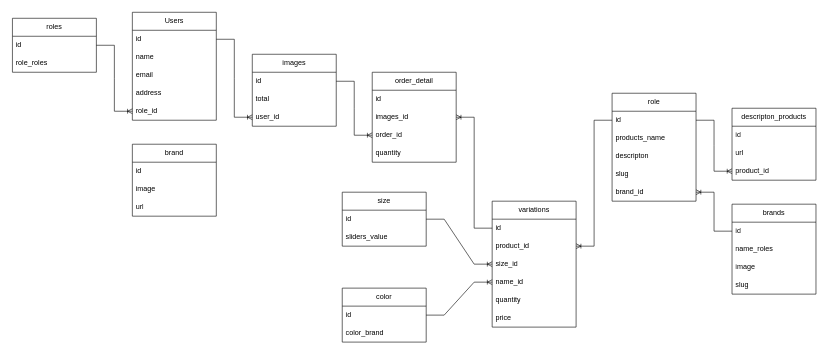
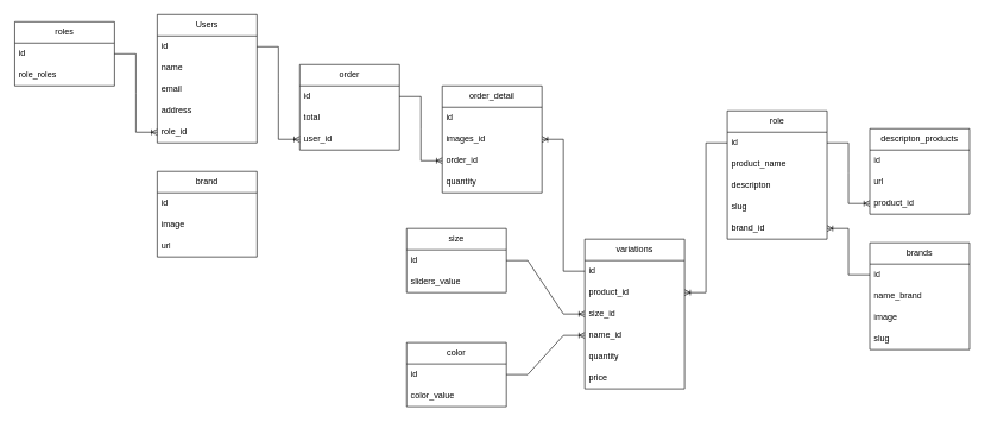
  <mxCell id="0" />
  <mxCell id="1" parent="0" />
  <mxCell id="2" value="Users" style="swimlane;fontStyle=0;childLayout=stackLayout;horizontal=1;startSize=30;horizontalStack=0;resizeParent=1;resizeParentMax=0;resizeLast=0;collapsible=1;marginBottom=0;whiteSpace=wrap;html=1;" parent="1" vertex="1"><mxGeometry x="220" y="20" width="140" height="180" as="geometry"><mxRectangle x="60" y="50" width="70" height="30" as="alternateBounds" /></mxGeometry></mxCell>
  <mxCell id="3" value="id" style="text;strokeColor=none;fillColor=none;align=left;verticalAlign=middle;spacingLeft=4;spacingRight=4;overflow=hidden;points=[[0,0.5],[1,0.5]];portConstraint=eastwest;rotatable=0;whiteSpace=wrap;html=1;shadow=0;" parent="2" vertex="1"><mxGeometry y="30" width="140" height="30" as="geometry" /></mxCell>
  <mxCell id="4" value="name" style="text;strokeColor=none;fillColor=none;align=left;verticalAlign=middle;spacingLeft=4;spacingRight=4;overflow=hidden;points=[[0,0.5],[1,0.5]];portConstraint=eastwest;rotatable=0;whiteSpace=wrap;html=1;" parent="2" vertex="1"><mxGeometry y="60" width="140" height="30" as="geometry" /></mxCell>
  <mxCell id="5" value="email" style="text;strokeColor=none;fillColor=none;align=left;verticalAlign=middle;spacingLeft=4;spacingRight=4;overflow=hidden;points=[[0,0.5],[1,0.5]];portConstraint=eastwest;rotatable=0;whiteSpace=wrap;html=1;" parent="2" vertex="1"><mxGeometry y="90" width="140" height="30" as="geometry" /></mxCell>
  <mxCell id="6" value="address" style="text;strokeColor=none;fillColor=none;align=left;verticalAlign=middle;spacingLeft=4;spacingRight=4;overflow=hidden;points=[[0,0.5],[1,0.5]];portConstraint=eastwest;rotatable=0;whiteSpace=wrap;html=1;" parent="2" vertex="1"><mxGeometry y="120" width="140" height="30" as="geometry" /></mxCell>
  <mxCell id="7" value="role_id" style="text;strokeColor=none;fillColor=none;align=left;verticalAlign=middle;spacingLeft=4;spacingRight=4;overflow=hidden;points=[[0,0.5],[1,0.5]];portConstraint=eastwest;rotatable=0;whiteSpace=wrap;html=1;" parent="2" vertex="1"><mxGeometry y="150" width="140" height="30" as="geometry" /></mxCell>
  <mxCell id="8" value="role" style="swimlane;fontStyle=0;childLayout=stackLayout;horizontal=1;startSize=30;horizontalStack=0;resizeParent=1;resizeParentMax=0;resizeLast=0;collapsible=1;marginBottom=0;whiteSpace=wrap;html=1;shadow=0;sketch=0;" parent="1" vertex="1"><mxGeometry x="1020" y="155" width="140" height="180" as="geometry" /></mxCell>
  <mxCell id="9" value="id" style="text;strokeColor=none;fillColor=none;align=left;verticalAlign=middle;spacingLeft=4;spacingRight=4;overflow=hidden;points=[[0,0.5],[1,0.5]];portConstraint=eastwest;rotatable=0;whiteSpace=wrap;html=1;shadow=0;sketch=0;" parent="8" vertex="1"><mxGeometry y="30" width="140" height="30" as="geometry" /></mxCell>
- <mxCell id="10" value="products_name" style="text;strokeColor=none;fillColor=none;align=left;verticalAlign=middle;spacingLeft=4;spacingRight=4;overflow=hidden;points=[[0,0.5],[1,0.5]];portConstraint=eastwest;rotatable=0;whiteSpace=wrap;html=1;shadow=0;sketch=0;" parent="8" vertex="1"><mxGeometry y="60" width="140" height="30" as="geometry" /></mxCell>
+ <mxCell id="10" value="product_name" style="text;strokeColor=none;fillColor=none;align=left;verticalAlign=middle;spacingLeft=4;spacingRight=4;overflow=hidden;points=[[0,0.5],[1,0.5]];portConstraint=eastwest;rotatable=0;whiteSpace=wrap;html=1;shadow=0;sketch=0;" parent="8" vertex="1"><mxGeometry y="60" width="140" height="30" as="geometry" /></mxCell>
  <mxCell id="11" value="descripton" style="text;strokeColor=none;fillColor=none;align=left;verticalAlign=middle;spacingLeft=4;spacingRight=4;overflow=hidden;points=[[0,0.5],[1,0.5]];portConstraint=eastwest;rotatable=0;whiteSpace=wrap;html=1;shadow=0;sketch=0;" parent="8" vertex="1"><mxGeometry y="90" width="140" height="30" as="geometry" /></mxCell>
  <mxCell id="12" value="slug" style="text;strokeColor=none;fillColor=none;align=left;verticalAlign=middle;spacingLeft=4;spacingRight=4;overflow=hidden;points=[[0,0.5],[1,0.5]];portConstraint=eastwest;rotatable=0;whiteSpace=wrap;html=1;shadow=0;sketch=0;" parent="8" vertex="1"><mxGeometry y="120" width="140" height="30" as="geometry" /></mxCell>
  <mxCell id="13" value="brand_id" style="text;strokeColor=none;fillColor=none;align=left;verticalAlign=middle;spacingLeft=4;spacingRight=4;overflow=hidden;points=[[0,0.5],[1,0.5]];portConstraint=eastwest;rotatable=0;whiteSpace=wrap;html=1;shadow=0;sketch=0;" parent="8" vertex="1"><mxGeometry y="150" width="140" height="30" as="geometry" /></mxCell>
- <mxCell id="14" value="images" style="swimlane;fontStyle=0;childLayout=stackLayout;horizontal=1;startSize=30;horizontalStack=0;resizeParent=1;resizeParentMax=0;resizeLast=0;collapsible=1;marginBottom=0;whiteSpace=wrap;html=1;shadow=0;sketch=0;" parent="1" vertex="1"><mxGeometry x="420" y="90" width="140" height="120" as="geometry" /></mxCell>
+ <mxCell id="14" value="order" style="swimlane;fontStyle=0;childLayout=stackLayout;horizontal=1;startSize=30;horizontalStack=0;resizeParent=1;resizeParentMax=0;resizeLast=0;collapsible=1;marginBottom=0;whiteSpace=wrap;html=1;shadow=0;sketch=0;" parent="1" vertex="1"><mxGeometry x="420" y="90" width="140" height="120" as="geometry" /></mxCell>
  <mxCell id="15" value="id" style="text;strokeColor=none;fillColor=none;align=left;verticalAlign=middle;spacingLeft=4;spacingRight=4;overflow=hidden;points=[[0,0.5],[1,0.5]];portConstraint=eastwest;rotatable=0;whiteSpace=wrap;html=1;shadow=0;sketch=0;" parent="14" vertex="1"><mxGeometry y="30" width="140" height="30" as="geometry" /></mxCell>
  <mxCell id="16" value="total" style="text;strokeColor=none;fillColor=none;align=left;verticalAlign=middle;spacingLeft=4;spacingRight=4;overflow=hidden;points=[[0,0.5],[1,0.5]];portConstraint=eastwest;rotatable=0;whiteSpace=wrap;html=1;shadow=0;sketch=0;" parent="14" vertex="1"><mxGeometry y="60" width="140" height="30" as="geometry" /></mxCell>
  <mxCell id="17" value="user_id" style="text;strokeColor=none;fillColor=none;align=left;verticalAlign=middle;spacingLeft=4;spacingRight=4;overflow=hidden;points=[[0,0.5],[1,0.5]];portConstraint=eastwest;rotatable=0;whiteSpace=wrap;html=1;shadow=0;sketch=0;" parent="14" vertex="1"><mxGeometry y="90" width="140" height="30" as="geometry" /></mxCell>
  <mxCell id="18" value="order_detail" style="swimlane;fontStyle=0;childLayout=stackLayout;horizontal=1;startSize=30;horizontalStack=0;resizeParent=1;resizeParentMax=0;resizeLast=0;collapsible=1;marginBottom=0;whiteSpace=wrap;html=1;shadow=0;sketch=0;" parent="1" vertex="1"><mxGeometry x="620" y="120" width="140" height="150" as="geometry" /></mxCell>
  <mxCell id="19" value="id" style="text;strokeColor=none;fillColor=none;align=left;verticalAlign=middle;spacingLeft=4;spacingRight=4;overflow=hidden;points=[[0,0.5],[1,0.5]];portConstraint=eastwest;rotatable=0;whiteSpace=wrap;html=1;shadow=0;sketch=0;" parent="18" vertex="1"><mxGeometry y="30" width="140" height="30" as="geometry" /></mxCell>
  <mxCell id="20" value="images_id" style="text;strokeColor=none;fillColor=none;align=left;verticalAlign=middle;spacingLeft=4;spacingRight=4;overflow=hidden;points=[[0,0.5],[1,0.5]];portConstraint=eastwest;rotatable=0;whiteSpace=wrap;html=1;shadow=0;sketch=0;" parent="18" vertex="1"><mxGeometry y="60" width="140" height="30" as="geometry" /></mxCell>
  <mxCell id="21" value="order_id" style="text;strokeColor=none;fillColor=none;align=left;verticalAlign=middle;spacingLeft=4;spacingRight=4;overflow=hidden;points=[[0,0.5],[1,0.5]];portConstraint=eastwest;rotatable=0;whiteSpace=wrap;html=1;shadow=0;sketch=0;" parent="18" vertex="1"><mxGeometry y="90" width="140" height="30" as="geometry" /></mxCell>
  <mxCell id="22" value="quantity" style="text;strokeColor=none;fillColor=none;align=left;verticalAlign=middle;spacingLeft=4;spacingRight=4;overflow=hidden;points=[[0,0.5],[1,0.5]];portConstraint=eastwest;rotatable=0;whiteSpace=wrap;html=1;shadow=0;sketch=0;" parent="18" vertex="1"><mxGeometry y="120" width="140" height="30" as="geometry" /></mxCell>
  <mxCell id="23" value="brands" style="swimlane;fontStyle=0;childLayout=stackLayout;horizontal=1;startSize=30;horizontalStack=0;resizeParent=1;resizeParentMax=0;resizeLast=0;collapsible=1;marginBottom=0;whiteSpace=wrap;html=1;shadow=0;sketch=0;" parent="1" vertex="1"><mxGeometry x="1220" y="340" width="140" height="150" as="geometry" /></mxCell>
  <mxCell id="24" value="id" style="text;strokeColor=none;fillColor=none;align=left;verticalAlign=middle;spacingLeft=4;spacingRight=4;overflow=hidden;points=[[0,0.5],[1,0.5]];portConstraint=eastwest;rotatable=0;whiteSpace=wrap;html=1;shadow=0;sketch=0;" parent="23" vertex="1"><mxGeometry y="30" width="140" height="30" as="geometry" /></mxCell>
- <mxCell id="25" value="name_roles" style="text;strokeColor=none;fillColor=none;align=left;verticalAlign=middle;spacingLeft=4;spacingRight=4;overflow=hidden;points=[[0,0.5],[1,0.5]];portConstraint=eastwest;rotatable=0;whiteSpace=wrap;html=1;shadow=0;sketch=0;" parent="23" vertex="1"><mxGeometry y="60" width="140" height="30" as="geometry" /></mxCell>
+ <mxCell id="25" value="name_brand" style="text;strokeColor=none;fillColor=none;align=left;verticalAlign=middle;spacingLeft=4;spacingRight=4;overflow=hidden;points=[[0,0.5],[1,0.5]];portConstraint=eastwest;rotatable=0;whiteSpace=wrap;html=1;shadow=0;sketch=0;" parent="23" vertex="1"><mxGeometry y="60" width="140" height="30" as="geometry" /></mxCell>
  <mxCell id="26" value="image" style="text;strokeColor=none;fillColor=none;align=left;verticalAlign=middle;spacingLeft=4;spacingRight=4;overflow=hidden;points=[[0,0.5],[1,0.5]];portConstraint=eastwest;rotatable=0;whiteSpace=wrap;html=1;shadow=0;sketch=0;" parent="23" vertex="1"><mxGeometry y="90" width="140" height="30" as="geometry" /></mxCell>
  <mxCell id="27" value="slug" style="text;strokeColor=none;fillColor=none;align=left;verticalAlign=middle;spacingLeft=4;spacingRight=4;overflow=hidden;points=[[0,0.5],[1,0.5]];portConstraint=eastwest;rotatable=0;whiteSpace=wrap;html=1;shadow=0;sketch=0;" parent="23" vertex="1"><mxGeometry y="120" width="140" height="30" as="geometry" /></mxCell>
  <mxCell id="28" value="color" style="swimlane;fontStyle=0;childLayout=stackLayout;horizontal=1;startSize=30;horizontalStack=0;resizeParent=1;resizeParentMax=0;resizeLast=0;collapsible=1;marginBottom=0;whiteSpace=wrap;html=1;shadow=0;sketch=0;" parent="1" vertex="1"><mxGeometry x="570" y="480" width="140" height="90" as="geometry" /></mxCell>
  <mxCell id="29" value="id" style="text;strokeColor=none;fillColor=none;align=left;verticalAlign=middle;spacingLeft=4;spacingRight=4;overflow=hidden;points=[[0,0.5],[1,0.5]];portConstraint=eastwest;rotatable=0;whiteSpace=wrap;html=1;shadow=0;sketch=0;" parent="28" vertex="1"><mxGeometry y="30" width="140" height="30" as="geometry" /></mxCell>
- <mxCell id="30" value="color_brand" style="text;strokeColor=none;fillColor=none;align=left;verticalAlign=middle;spacingLeft=4;spacingRight=4;overflow=hidden;points=[[0,0.5],[1,0.5]];portConstraint=eastwest;rotatable=0;whiteSpace=wrap;html=1;shadow=0;sketch=0;" parent="28" vertex="1"><mxGeometry y="60" width="140" height="30" as="geometry" /></mxCell>
+ <mxCell id="30" value="color_value" style="text;strokeColor=none;fillColor=none;align=left;verticalAlign=middle;spacingLeft=4;spacingRight=4;overflow=hidden;points=[[0,0.5],[1,0.5]];portConstraint=eastwest;rotatable=0;whiteSpace=wrap;html=1;shadow=0;sketch=0;" parent="28" vertex="1"><mxGeometry y="60" width="140" height="30" as="geometry" /></mxCell>
  <mxCell id="31" value="size" style="swimlane;fontStyle=0;childLayout=stackLayout;horizontal=1;startSize=30;horizontalStack=0;resizeParent=1;resizeParentMax=0;resizeLast=0;collapsible=1;marginBottom=0;whiteSpace=wrap;html=1;shadow=0;sketch=0;" parent="1" vertex="1"><mxGeometry x="570" y="320" width="140" height="90" as="geometry" /></mxCell>
  <mxCell id="32" value="id" style="text;strokeColor=none;fillColor=none;align=left;verticalAlign=middle;spacingLeft=4;spacingRight=4;overflow=hidden;points=[[0,0.5],[1,0.5]];portConstraint=eastwest;rotatable=0;whiteSpace=wrap;html=1;shadow=0;sketch=0;" parent="31" vertex="1"><mxGeometry y="30" width="140" height="30" as="geometry" /></mxCell>
  <mxCell id="33" value="sliders_value" style="text;strokeColor=none;fillColor=none;align=left;verticalAlign=middle;spacingLeft=4;spacingRight=4;overflow=hidden;points=[[0,0.5],[1,0.5]];portConstraint=eastwest;rotatable=0;whiteSpace=wrap;html=1;shadow=0;sketch=0;" parent="31" vertex="1"><mxGeometry y="60" width="140" height="30" as="geometry" /></mxCell>
  <mxCell id="34" value="variations" style="swimlane;fontStyle=0;childLayout=stackLayout;horizontal=1;startSize=30;horizontalStack=0;resizeParent=1;resizeParentMax=0;resizeLast=0;collapsible=1;marginBottom=0;whiteSpace=wrap;html=1;shadow=0;sketch=0;" parent="1" vertex="1"><mxGeometry x="820" y="335" width="140" height="210" as="geometry" /></mxCell>
  <mxCell id="35" value="id" style="text;strokeColor=none;fillColor=none;align=left;verticalAlign=middle;spacingLeft=4;spacingRight=4;overflow=hidden;points=[[0,0.5],[1,0.5]];portConstraint=eastwest;rotatable=0;whiteSpace=wrap;html=1;shadow=0;sketch=0;" parent="34" vertex="1"><mxGeometry y="30" width="140" height="30" as="geometry" /></mxCell>
  <mxCell id="36" value="product_id" style="text;strokeColor=none;fillColor=none;align=left;verticalAlign=middle;spacingLeft=4;spacingRight=4;overflow=hidden;points=[[0,0.5],[1,0.5]];portConstraint=eastwest;rotatable=0;whiteSpace=wrap;html=1;shadow=0;sketch=0;" parent="34" vertex="1"><mxGeometry y="60" width="140" height="30" as="geometry" /></mxCell>
  <mxCell id="37" value="size_id" style="text;strokeColor=none;fillColor=none;align=left;verticalAlign=middle;spacingLeft=4;spacingRight=4;overflow=hidden;points=[[0,0.5],[1,0.5]];portConstraint=eastwest;rotatable=0;whiteSpace=wrap;html=1;shadow=0;sketch=0;" parent="34" vertex="1"><mxGeometry y="90" width="140" height="30" as="geometry" /></mxCell>
  <mxCell id="38" value="name_id" style="text;strokeColor=none;fillColor=none;align=left;verticalAlign=middle;spacingLeft=4;spacingRight=4;overflow=hidden;points=[[0,0.5],[1,0.5]];portConstraint=eastwest;rotatable=0;whiteSpace=wrap;html=1;shadow=0;sketch=0;" parent="34" vertex="1"><mxGeometry y="120" width="140" height="30" as="geometry" /></mxCell>
  <mxCell id="39" value="quantity" style="text;strokeColor=none;fillColor=none;align=left;verticalAlign=middle;spacingLeft=4;spacingRight=4;overflow=hidden;points=[[0,0.5],[1,0.5]];portConstraint=eastwest;rotatable=0;whiteSpace=wrap;html=1;shadow=0;sketch=0;" parent="34" vertex="1"><mxGeometry y="150" width="140" height="30" as="geometry" /></mxCell>
  <mxCell id="40" value="price" style="text;strokeColor=none;fillColor=none;align=left;verticalAlign=middle;spacingLeft=4;spacingRight=4;overflow=hidden;points=[[0,0.5],[1,0.5]];portConstraint=eastwest;rotatable=0;whiteSpace=wrap;html=1;shadow=0;sketch=0;" parent="34" vertex="1"><mxGeometry y="180" width="140" height="30" as="geometry" /></mxCell>
  <mxCell id="41" value="brand" style="swimlane;fontStyle=0;childLayout=stackLayout;horizontal=1;startSize=30;horizontalStack=0;resizeParent=1;resizeParentMax=0;resizeLast=0;collapsible=1;marginBottom=0;whiteSpace=wrap;html=1;shadow=0;sketch=0;" parent="1" vertex="1"><mxGeometry x="220" y="240" width="140" height="120" as="geometry" /></mxCell>
  <mxCell id="42" value="id" style="text;strokeColor=none;fillColor=none;align=left;verticalAlign=middle;spacingLeft=4;spacingRight=4;overflow=hidden;points=[[0,0.5],[1,0.5]];portConstraint=eastwest;rotatable=0;whiteSpace=wrap;html=1;shadow=0;sketch=0;" parent="41" vertex="1"><mxGeometry y="30" width="140" height="30" as="geometry" /></mxCell>
  <mxCell id="43" value="image" style="text;strokeColor=none;fillColor=none;align=left;verticalAlign=middle;spacingLeft=4;spacingRight=4;overflow=hidden;points=[[0,0.5],[1,0.5]];portConstraint=eastwest;rotatable=0;whiteSpace=wrap;html=1;shadow=0;sketch=0;" parent="41" vertex="1"><mxGeometry y="60" width="140" height="30" as="geometry" /></mxCell>
  <mxCell id="44" value="url" style="text;strokeColor=none;fillColor=none;align=left;verticalAlign=middle;spacingLeft=4;spacingRight=4;overflow=hidden;points=[[0,0.5],[1,0.5]];portConstraint=eastwest;rotatable=0;whiteSpace=wrap;html=1;shadow=0;sketch=0;" parent="41" vertex="1"><mxGeometry y="90" width="140" height="30" as="geometry" /></mxCell>
  <mxCell id="45" value="roles" style="swimlane;fontStyle=0;childLayout=stackLayout;horizontal=1;startSize=30;horizontalStack=0;resizeParent=1;resizeParentMax=0;resizeLast=0;collapsible=1;marginBottom=0;whiteSpace=wrap;html=1;shadow=0;sketch=0;" parent="1" vertex="1"><mxGeometry x="20" y="30" width="140" height="90" as="geometry" /></mxCell>
  <mxCell id="46" value="id" style="text;strokeColor=none;fillColor=none;align=left;verticalAlign=middle;spacingLeft=4;spacingRight=4;overflow=hidden;points=[[0,0.5],[1,0.5]];portConstraint=eastwest;rotatable=0;whiteSpace=wrap;html=1;shadow=0;sketch=0;" parent="45" vertex="1"><mxGeometry y="30" width="140" height="30" as="geometry" /></mxCell>
  <mxCell id="47" value="role_roles" style="text;strokeColor=none;fillColor=none;align=left;verticalAlign=middle;spacingLeft=4;spacingRight=4;overflow=hidden;points=[[0,0.5],[1,0.5]];portConstraint=eastwest;rotatable=0;whiteSpace=wrap;html=1;shadow=0;sketch=0;" parent="45" vertex="1"><mxGeometry y="60" width="140" height="30" as="geometry" /></mxCell>
  <mxCell id="48" value="" style="edgeStyle=entityRelationEdgeStyle;fontSize=12;html=1;endArrow=ERoneToMany;rounded=0;exitX=1;exitY=0.5;exitDx=0;exitDy=0;entryX=0;entryY=0.5;entryDx=0;entryDy=0;" parent="1" source="46" target="7" edge="1"><mxGeometry width="100" height="100" relative="1" as="geometry"><mxPoint x="360" y="210" as="sourcePoint" /><mxPoint x="120" y="160" as="targetPoint" /></mxGeometry></mxCell>
  <mxCell id="49" value="" style="edgeStyle=entityRelationEdgeStyle;fontSize=12;html=1;endArrow=ERoneToMany;rounded=0;exitX=1;exitY=0.5;exitDx=0;exitDy=0;entryX=0;entryY=0.5;entryDx=0;entryDy=0;" parent="1" source="3" target="17" edge="1"><mxGeometry width="100" height="100" relative="1" as="geometry"><mxPoint x="170" y="75" as="sourcePoint" /><mxPoint x="420" y="200" as="targetPoint" /></mxGeometry></mxCell>
  <mxCell id="50" value="" style="edgeStyle=entityRelationEdgeStyle;fontSize=12;html=1;endArrow=ERoneToMany;rounded=0;exitX=1;exitY=0.5;exitDx=0;exitDy=0;" parent="1" source="15" target="21" edge="1"><mxGeometry width="100" height="100" relative="1" as="geometry"><mxPoint x="550" y="240" as="sourcePoint" /><mxPoint x="530" y="350" as="targetPoint" /></mxGeometry></mxCell>
  <mxCell id="51" value="" style="edgeStyle=entityRelationEdgeStyle;fontSize=12;html=1;endArrow=ERoneToMany;rounded=0;exitX=0;exitY=0.5;exitDx=0;exitDy=0;entryX=1;entryY=0.5;entryDx=0;entryDy=0;" parent="1" source="9" target="36" edge="1"><mxGeometry width="100" height="100" relative="1" as="geometry"><mxPoint x="750" y="310" as="sourcePoint" /><mxPoint x="790" y="370" as="targetPoint" /></mxGeometry></mxCell>
  <mxCell id="52" value="" style="edgeStyle=entityRelationEdgeStyle;fontSize=12;html=1;endArrow=ERoneToMany;rounded=0;exitX=1;exitY=0.5;exitDx=0;exitDy=0;" parent="1" source="29" target="38" edge="1"><mxGeometry width="100" height="100" relative="1" as="geometry"><mxPoint x="880" y="460" as="sourcePoint" /><mxPoint x="800" y="610" as="targetPoint" /></mxGeometry></mxCell>
  <mxCell id="53" value="" style="edgeStyle=entityRelationEdgeStyle;fontSize=12;html=1;endArrow=ERoneToMany;rounded=0;exitX=1;exitY=0.5;exitDx=0;exitDy=0;entryX=0;entryY=0.5;entryDx=0;entryDy=0;" parent="1" source="32" target="37" edge="1"><mxGeometry width="100" height="100" relative="1" as="geometry"><mxPoint x="480" y="385" as="sourcePoint" /><mxPoint x="630" y="475" as="targetPoint" /></mxGeometry></mxCell>
  <mxCell id="54" value="" style="edgeStyle=entityRelationEdgeStyle;fontSize=12;html=1;endArrow=ERoneToMany;rounded=0;exitX=0;exitY=0.5;exitDx=0;exitDy=0;entryX=1;entryY=0.5;entryDx=0;entryDy=0;" parent="1" source="24" target="13" edge="1"><mxGeometry width="100" height="100" relative="1" as="geometry"><mxPoint x="830" y="295" as="sourcePoint" /><mxPoint x="770" y="415" as="targetPoint" /></mxGeometry></mxCell>
  <mxCell id="55" value="" style="edgeStyle=entityRelationEdgeStyle;fontSize=12;html=1;endArrow=ERoneToMany;rounded=0;exitX=0;exitY=0.5;exitDx=0;exitDy=0;entryX=1;entryY=0.5;entryDx=0;entryDy=0;" parent="1" source="35" target="20" edge="1"><mxGeometry width="100" height="100" relative="1" as="geometry"><mxPoint x="830" y="295" as="sourcePoint" /><mxPoint x="770" y="415" as="targetPoint" /></mxGeometry></mxCell>
  <mxCell id="56" value="descripton_products" style="swimlane;fontStyle=0;childLayout=stackLayout;horizontal=1;startSize=30;horizontalStack=0;resizeParent=1;resizeParentMax=0;resizeLast=0;collapsible=1;marginBottom=0;whiteSpace=wrap;html=1;" vertex="1" parent="1"><mxGeometry x="1220" y="180" width="140" height="120" as="geometry" /></mxCell>
  <mxCell id="57" value="id" style="text;strokeColor=none;fillColor=none;align=left;verticalAlign=middle;spacingLeft=4;spacingRight=4;overflow=hidden;points=[[0,0.5],[1,0.5]];portConstraint=eastwest;rotatable=0;whiteSpace=wrap;html=1;" vertex="1" parent="56"><mxGeometry y="30" width="140" height="30" as="geometry" /></mxCell>
  <mxCell id="58" value="url" style="text;strokeColor=none;fillColor=none;align=left;verticalAlign=middle;spacingLeft=4;spacingRight=4;overflow=hidden;points=[[0,0.5],[1,0.5]];portConstraint=eastwest;rotatable=0;whiteSpace=wrap;html=1;" vertex="1" parent="56"><mxGeometry y="60" width="140" height="30" as="geometry" /></mxCell>
  <mxCell id="59" value="product_id" style="text;strokeColor=none;fillColor=none;align=left;verticalAlign=middle;spacingLeft=4;spacingRight=4;overflow=hidden;points=[[0,0.5],[1,0.5]];portConstraint=eastwest;rotatable=0;whiteSpace=wrap;html=1;" vertex="1" parent="56"><mxGeometry y="90" width="140" height="30" as="geometry" /></mxCell>
  <mxCell id="60" value="" style="edgeStyle=entityRelationEdgeStyle;fontSize=12;html=1;endArrow=ERoneToMany;rounded=0;exitX=1;exitY=0.5;exitDx=0;exitDy=0;entryX=0;entryY=0.5;entryDx=0;entryDy=0;" edge="1" parent="1" source="9" target="59"><mxGeometry width="100" height="100" relative="1" as="geometry"><mxPoint x="1260" y="262.5" as="sourcePoint" /><mxPoint x="1200" y="197.5" as="targetPoint" /></mxGeometry></mxCell>
